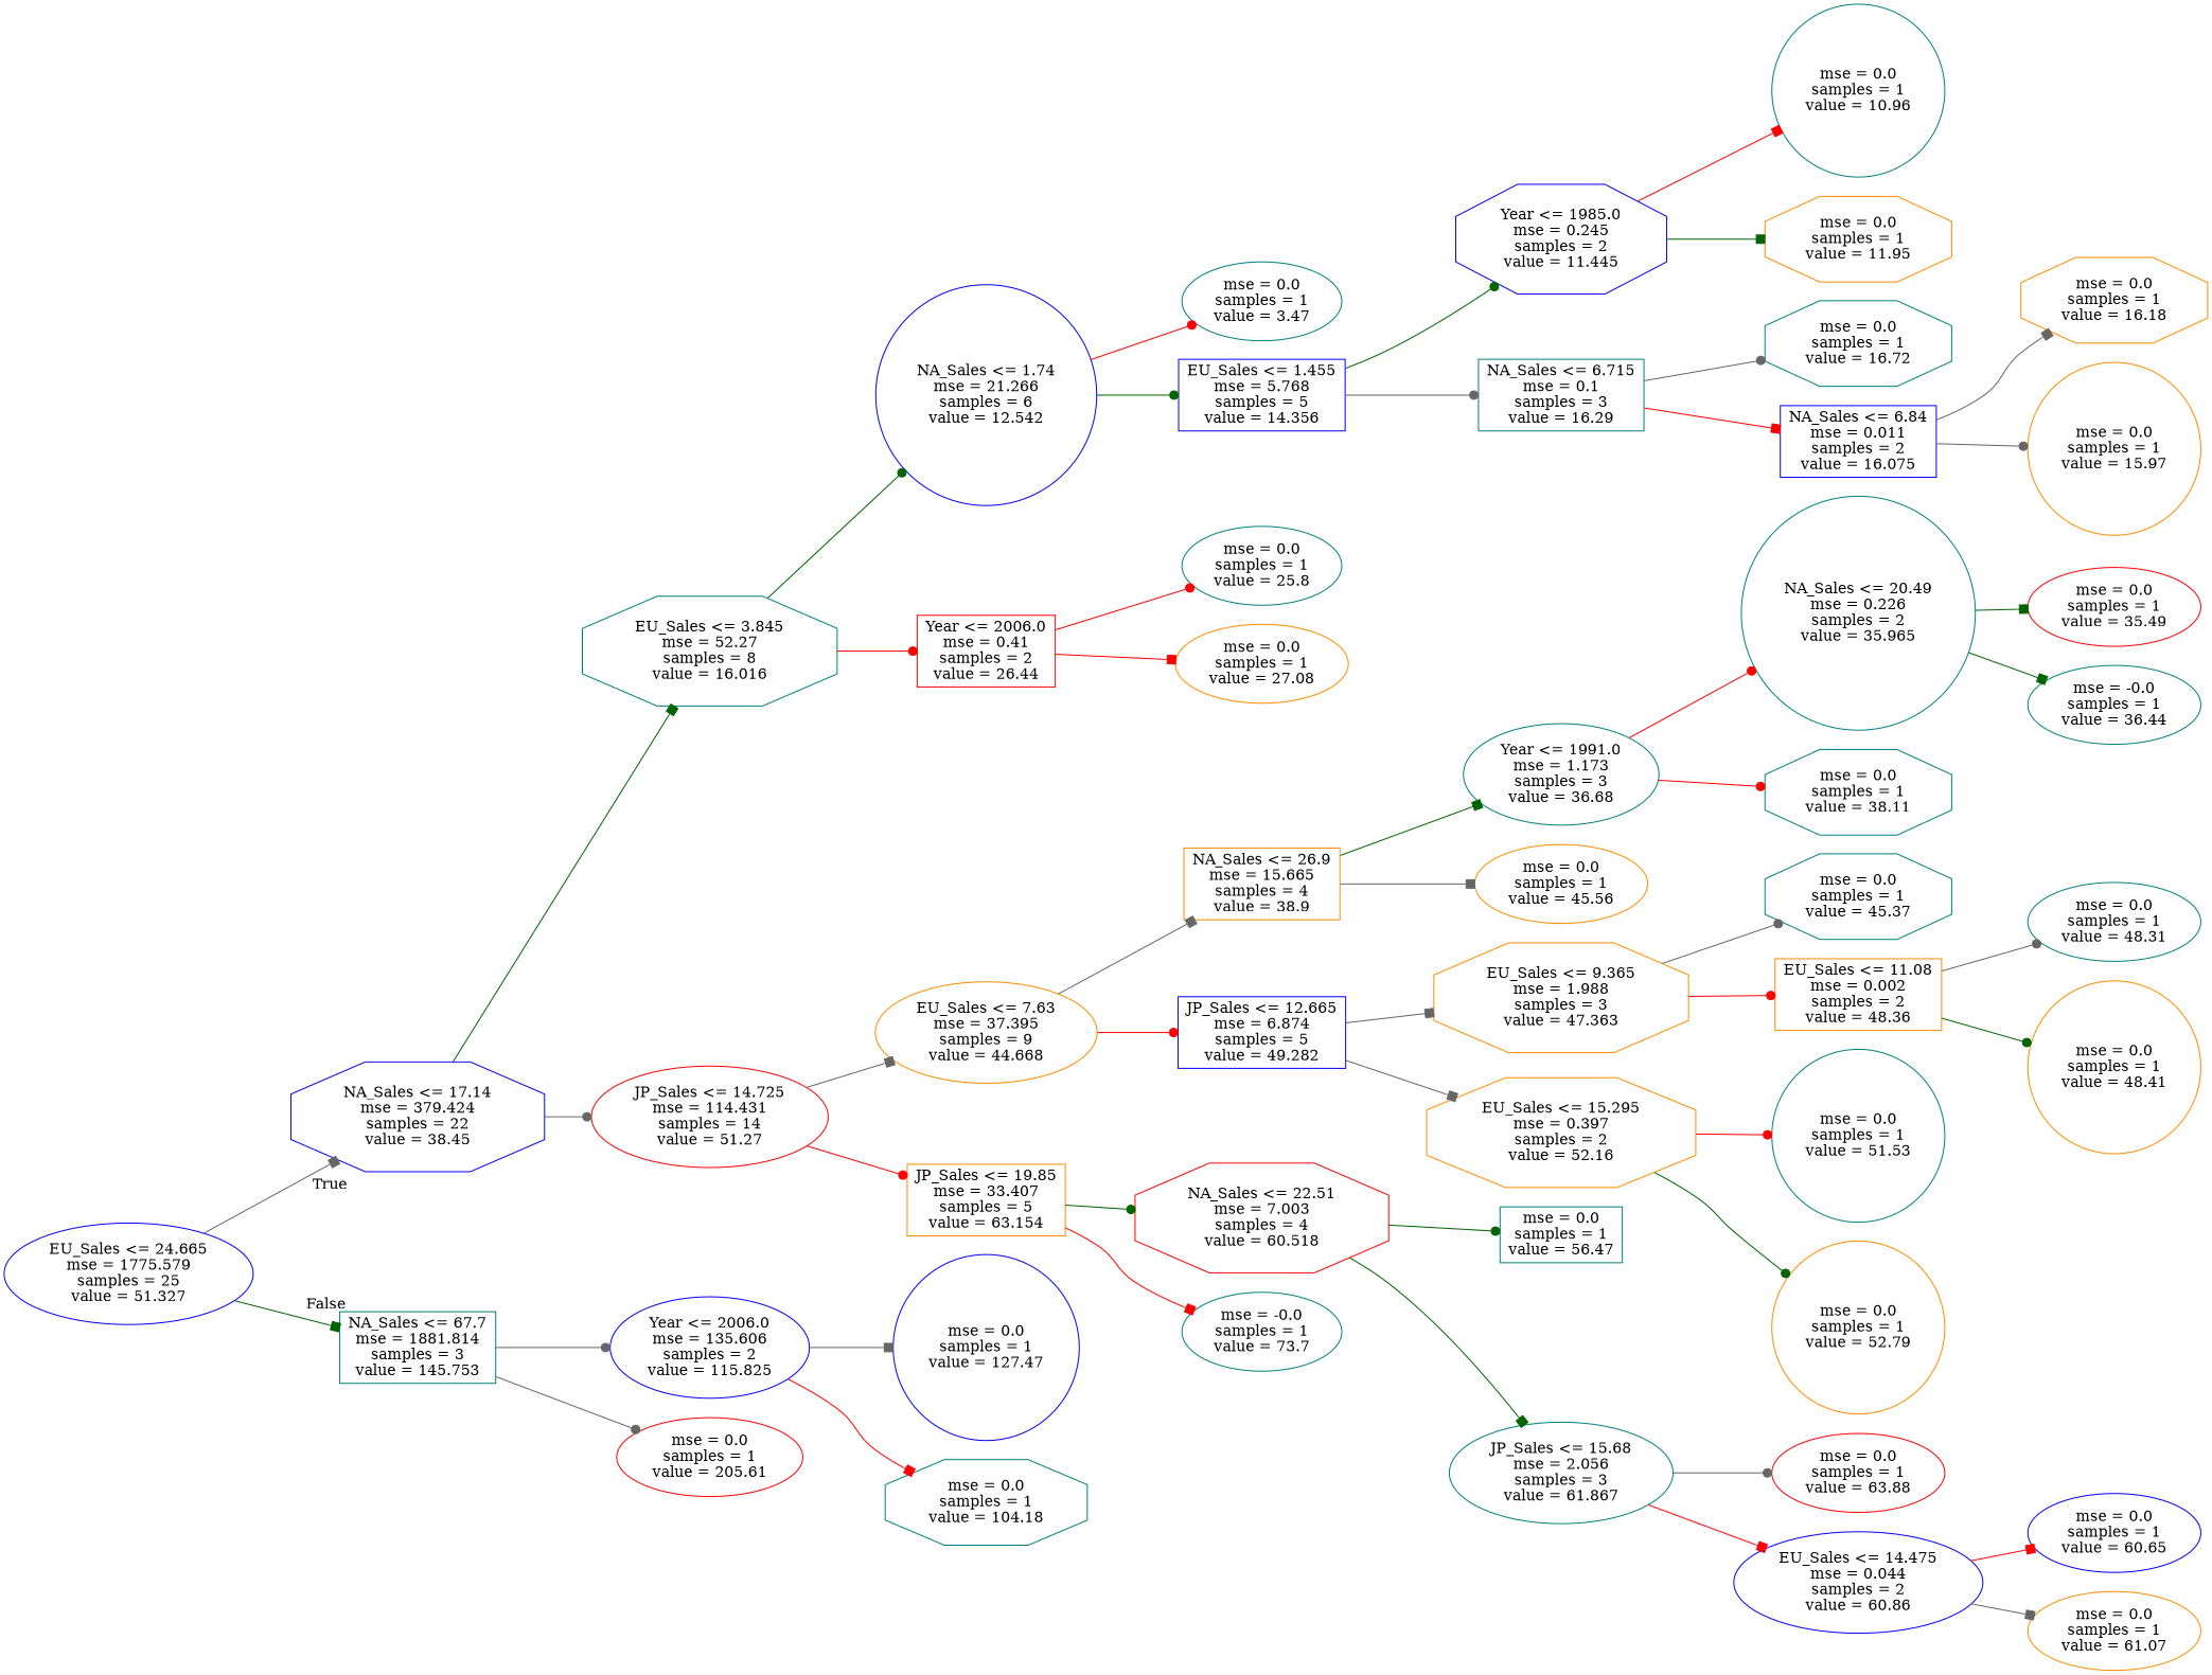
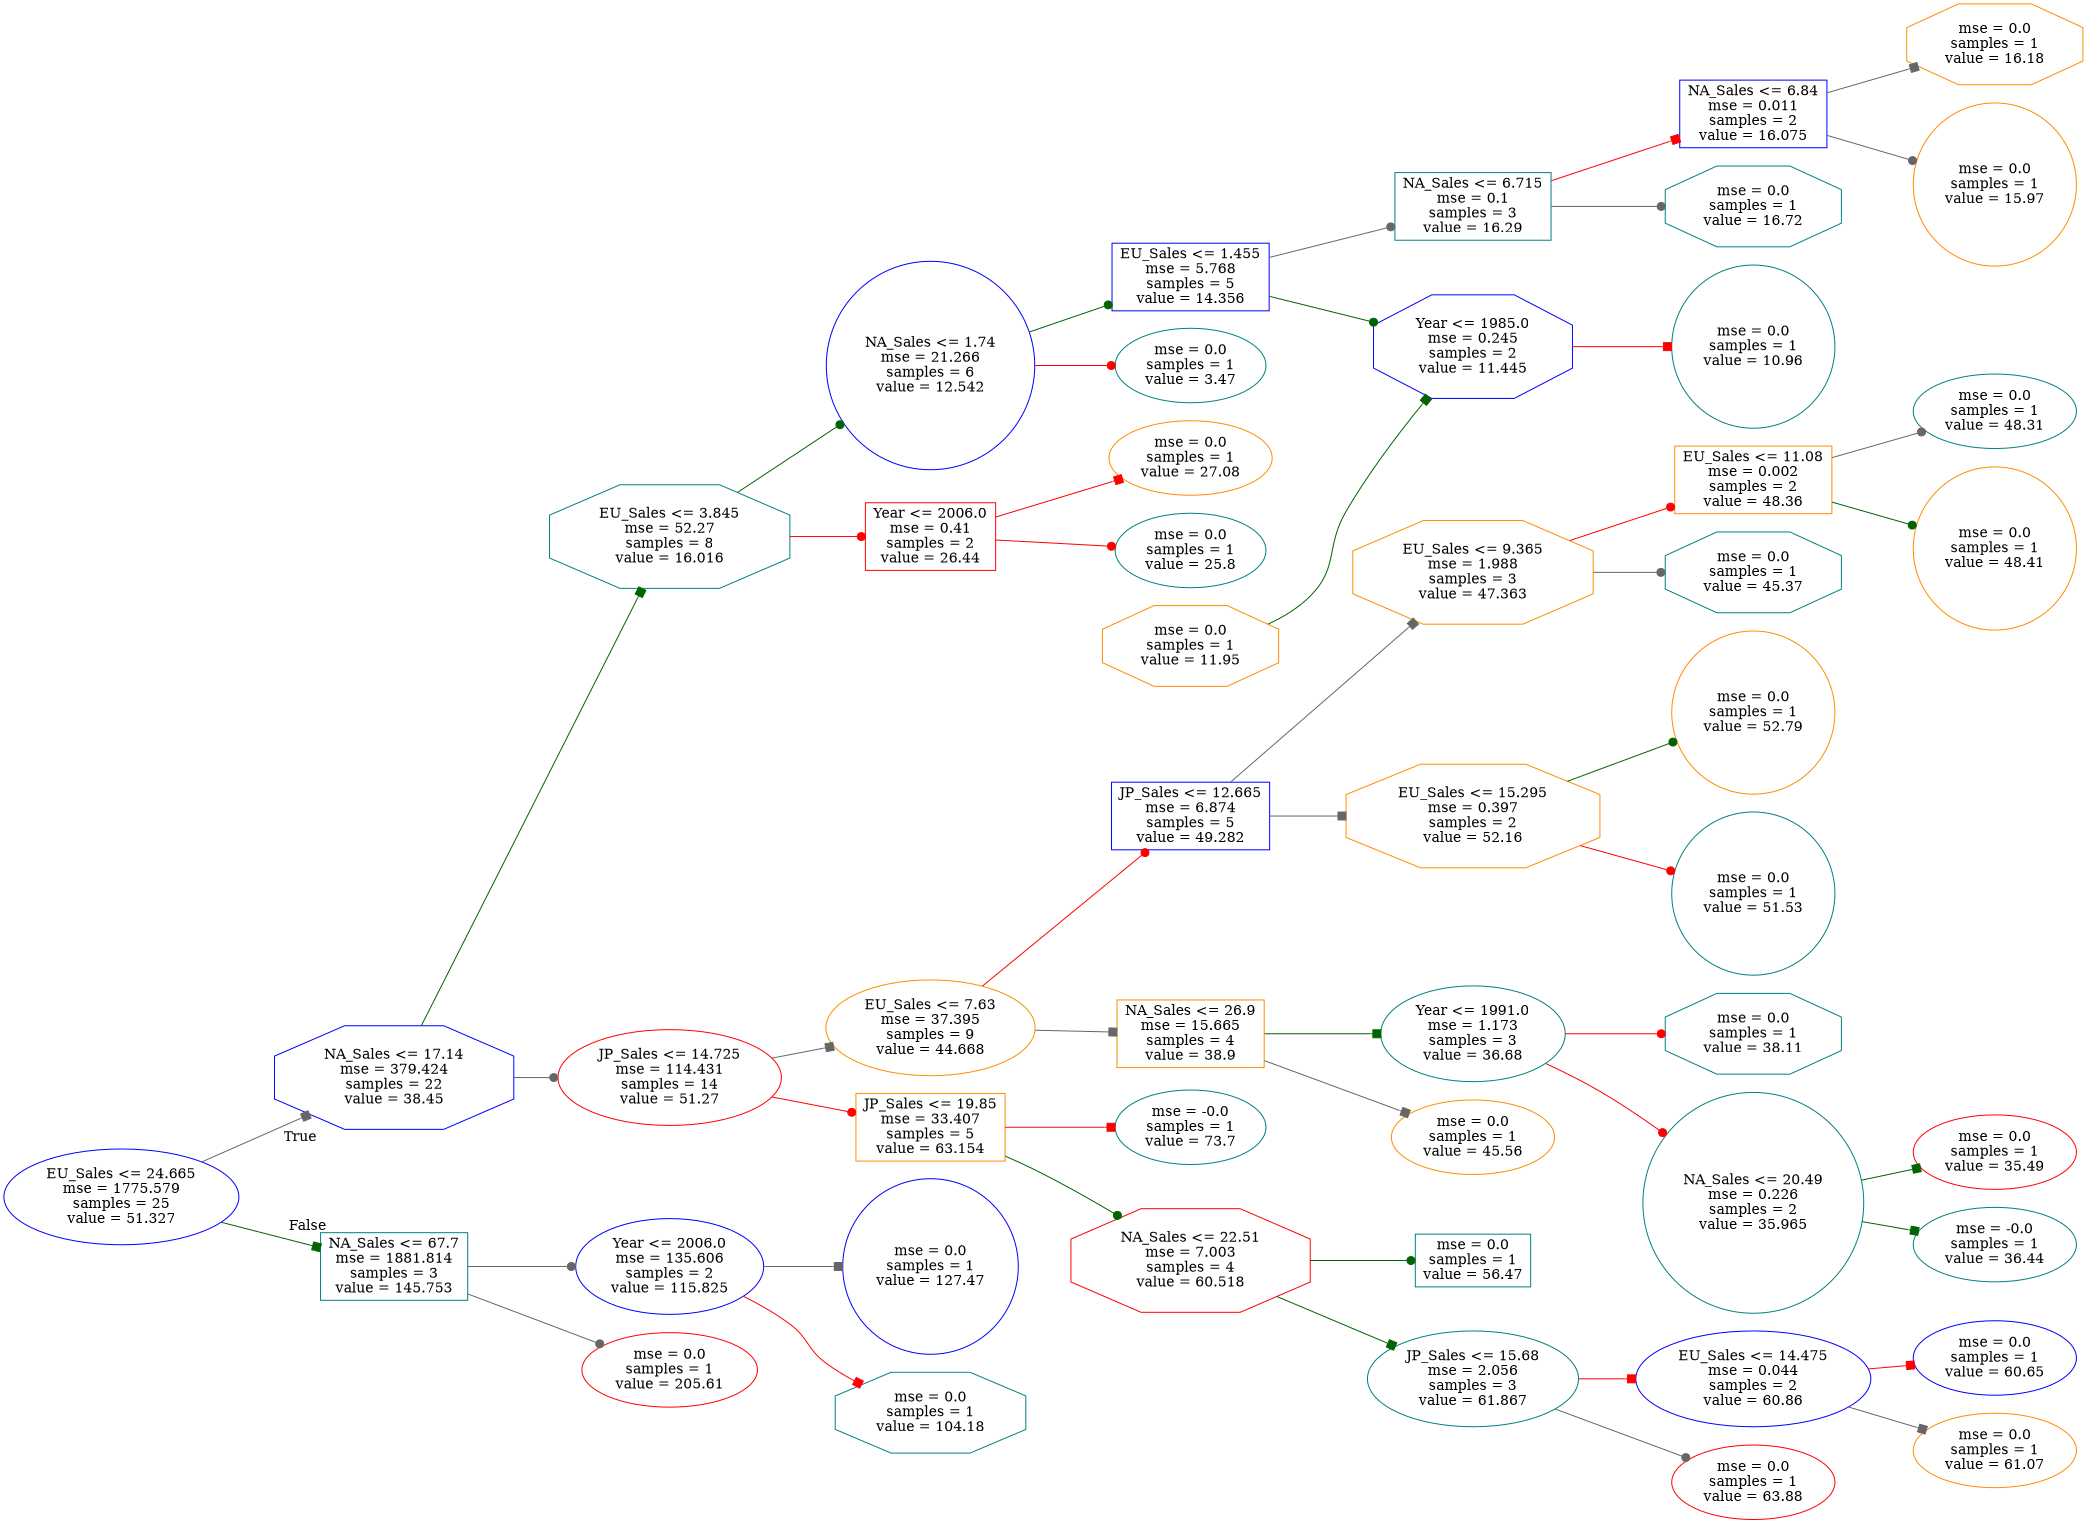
  digraph {
    rankdir=LR
    node [color=teal shape=ellipse]
    edge [arrowhead=dot color=gray40]
    n1 [color=blue label="EU_Sales <= 24.665\nmse = 1775.579\nsamples = 25\nvalue = 51.327"]
    n2 [color=blue label="NA_Sales <= 17.14\nmse = 379.424\nsamples = 22\nvalue = 38.45" shape=octagon]
    n3 [label="NA_Sales <= 67.7\nmse = 1881.814\nsamples = 3\nvalue = 145.753" shape=box]
    n4 [label="EU_Sales <= 3.845\nmse = 52.27\nsamples = 8\nvalue = 16.016" shape=octagon]
    n5 [color=red label="JP_Sales <= 14.725\nmse = 114.431\nsamples = 14\nvalue = 51.27"]
    n6 [color=blue label="Year <= 2006.0\nmse = 135.606\nsamples = 2\nvalue = 115.825"]
    n7 [color=red label="mse = 0.0\nsamples = 1\nvalue = 205.61"]
    n8 [color=blue label="NA_Sales <= 1.74\nmse = 21.266\nsamples = 6\nvalue = 12.542" shape=circle]
    n9 [color=red label="Year <= 2006.0\nmse = 0.41\nsamples = 2\nvalue = 26.44" shape=box]
    n10 [color=darkorange label="EU_Sales <= 7.63\nmse = 37.395\nsamples = 9\nvalue = 44.668"]
    n11 [color=darkorange label="JP_Sales <= 19.85\nmse = 33.407\nsamples = 5\nvalue = 63.154" shape=box]
    n12 [label="mse = 0.0\nsamples = 1\nvalue = 3.47"]
    n13 [color=blue label="EU_Sales <= 1.455\nmse = 5.768\nsamples = 5\nvalue = 14.356" shape=box]
    n14 [label="mse = 0.0\nsamples = 1\nvalue = 25.8"]
    n15 [color=darkorange label="mse = 0.0\nsamples = 1\nvalue = 27.08"]
    n16 [color=blue label="Year <= 1985.0\nmse = 0.245\nsamples = 2\nvalue = 11.445" shape=octagon]
    n17 [label="NA_Sales <= 6.715\nmse = 0.1\nsamples = 3\nvalue = 16.29" shape=box]
    n18 [label="mse = 0.0\nsamples = 1\nvalue = 10.96" shape=circle]
    n19 [color=darkorange label="mse = 0.0\nsamples = 1\nvalue = 11.95" shape=octagon]
    n20 [label="mse = 0.0\nsamples = 1\nvalue = 16.72" shape=octagon]
    n21 [color=blue label="NA_Sales <= 6.84\nmse = 0.011\nsamples = 2\nvalue = 16.075" shape=box]
    n22 [color=darkorange label="mse = 0.0\nsamples = 1\nvalue = 16.18" shape=octagon]
    n23 [color=darkorange label="mse = 0.0\nsamples = 1\nvalue = 15.97" shape=circle]
    n24 [color=darkorange label="NA_Sales <= 26.9\nmse = 15.665\nsamples = 4\nvalue = 38.9" shape=box]
    n25 [color=blue label="JP_Sales <= 12.665\nmse = 6.874\nsamples = 5\nvalue = 49.282" shape=box]
    n26 [color=red label="NA_Sales <= 22.51\nmse = 7.003\nsamples = 4\nvalue = 60.518" shape=octagon]
    n27 [label="mse = -0.0\nsamples = 1\nvalue = 73.7"]
    n28 [label="Year <= 1991.0\nmse = 1.173\nsamples = 3\nvalue = 36.68"]
    n29 [color=darkorange label="mse = 0.0\nsamples = 1\nvalue = 45.56"]
    n30 [color=darkorange label="EU_Sales <= 9.365\nmse = 1.988\nsamples = 3\nvalue = 47.363" shape=octagon]
    n31 [color=darkorange label="EU_Sales <= 15.295\nmse = 0.397\nsamples = 2\nvalue = 52.16" shape=octagon]
    n32 [label="NA_Sales <= 20.49\nmse = 0.226\nsamples = 2\nvalue = 35.965" shape=circle]
    n33 [label="mse = 0.0\nsamples = 1\nvalue = 38.11" shape=octagon]
    n34 [color=red label="mse = 0.0\nsamples = 1\nvalue = 35.49"]
    n35 [label="mse = -0.0\nsamples = 1\nvalue = 36.44"]
    n36 [label="mse = 0.0\nsamples = 1\nvalue = 45.37" shape=octagon]
    n37 [color=darkorange label="EU_Sales <= 11.08\nmse = 0.002\nsamples = 2\nvalue = 48.36" shape=box]
    n38 [label="mse = 0.0\nsamples = 1\nvalue = 51.53" shape=circle]
    n39 [color=darkorange label="mse = 0.0\nsamples = 1\nvalue = 52.79" shape=circle]
    n40 [label="mse = 0.0\nsamples = 1\nvalue = 48.31"]
    n41 [color=darkorange label="mse = 0.0\nsamples = 1\nvalue = 48.41" shape=circle]
    n42 [label="mse = 0.0\nsamples = 1\nvalue = 56.47" shape=box]
    n43 [label="JP_Sales <= 15.68\nmse = 2.056\nsamples = 3\nvalue = 61.867"]
    n44 [color=red label="mse = 0.0\nsamples = 1\nvalue = 63.88"]
    n45 [color=blue label="EU_Sales <= 14.475\nmse = 0.044\nsamples = 2\nvalue = 60.86"]
    n46 [color=blue label="mse = 0.0\nsamples = 1\nvalue = 60.65"]
    n47 [color=darkorange label="mse = 0.0\nsamples = 1\nvalue = 61.07"]
    n48 [color=blue label="mse = 0.0\nsamples = 1\nvalue = 127.47" shape=circle]
    n49 [label="mse = 0.0\nsamples = 1\nvalue = 104.18" shape=octagon]
    n1 -> n2 [arrowhead=box headlabel=True labelangle=45 labeldistance=2.5]
    n1 -> n3 [arrowhead=box color=darkgreen headlabel=False labelangle=-45 labeldistance=2.5]
    n2 -> n4 [arrowhead=box color=darkgreen]
    n2 -> n5
    n3 -> n6
    n3 -> n7
    n4 -> n8 [color=darkgreen]
    n4 -> n9 [color=red]
    n5 -> n10 [arrowhead=box]
    n5 -> n11 [color=red]
    n6 -> n48 [arrowhead=box]
    n6 -> n49 [arrowhead=box color=red]
    n8 -> n12 [color=red]
    n8 -> n13 [color=darkgreen]
    n9 -> n14 [color=red]
    n9 -> n15 [arrowhead=box color=red]
    n10 -> n24 [arrowhead=box]
    n10 -> n25 [color=red]
    n11 -> n26 [color=darkgreen]
    n11 -> n27 [arrowhead=box color=red]
    n13 -> n16 [color=darkgreen]
    n13 -> n17
    n16 -> n18 [arrowhead=box color=red]
-   n16 -> n19 [arrowhead=box color=darkgreen]
+   n19 -> n16 [arrowhead=box color=darkgreen]
    n17 -> n20
    n17 -> n21 [arrowhead=box color=red]
    n21 -> n22 [arrowhead=box]
    n21 -> n23
    n24 -> n28 [arrowhead=box color=darkgreen]
    n24 -> n29 [arrowhead=box]
    n25 -> n30 [arrowhead=box]
    n25 -> n31 [arrowhead=box]
    n26 -> n42 [color=darkgreen]
    n26 -> n43 [arrowhead=box color=darkgreen]
    n28 -> n32 [color=red]
    n28 -> n33 [color=red]
    n30 -> n36
    n30 -> n37 [color=red]
    n31 -> n38 [color=red]
    n31 -> n39 [color=darkgreen]
    n32 -> n34 [arrowhead=box color=darkgreen]
    n32 -> n35 [arrowhead=box color=darkgreen]
    n37 -> n40
    n37 -> n41 [color=darkgreen]
    n43 -> n44
    n43 -> n45 [arrowhead=box color=red]
    n45 -> n46 [arrowhead=box color=red]
    n45 -> n47 [arrowhead=box]
  }
